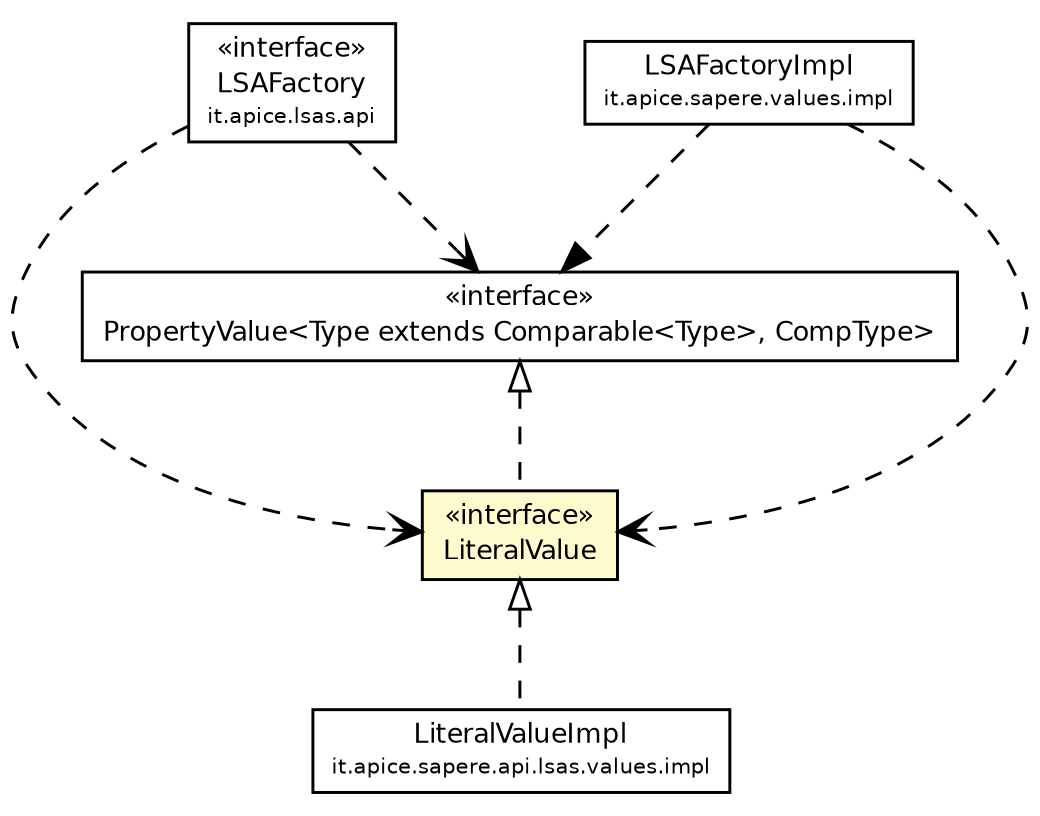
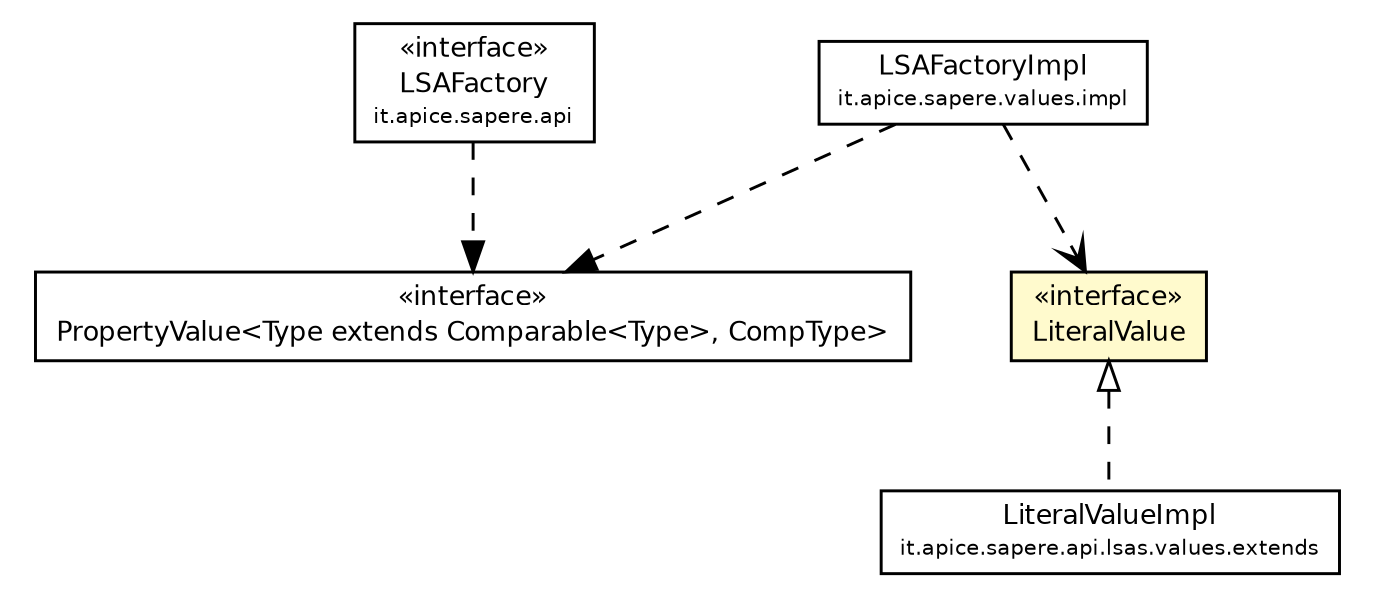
  digraph {
    node [fontcolor=black fontname=Helvetica fontsize=9.0 shape=plaintext]
    edge [arrowhead=open color=black fontcolor=black fontname=Helvetica fontsize=10.0 headport=p labelfontname=Helvetica labelfontsize=10 style=dashed tailport=p]
-   n1 [label=<<table border="0" cellborder="1" cellspacing="0" cellpadding="2" port="p" href="../../LSAFactory.html"> 		<tr><td><table border="0" cellspacing="0" cellpadding="1"> 			<tr><td> &laquo;interface&raquo; </td></tr> 			<tr><td> LSAFactory </td></tr> 			<tr><td><font point-size="7.0"> it.apice.lsas.api </font></td></tr> 		</table></td></tr> 		</table>>]
+   n1 [label=<<table border="0" cellborder="1" cellspacing="0" cellpadding="2" port="p" href="../../LSAFactory.html"> 		<tr><td><table border="0" cellspacing="0" cellpadding="1"> 			<tr><td> &laquo;interface&raquo; </td></tr> 			<tr><td> LSAFactory </td></tr> 			<tr><td><font point-size="7.0"> it.apice.sapere.api </font></td></tr> 		</table></td></tr> 		</table>>]
    n2 [label=<<table border="0" cellborder="1" cellspacing="0" cellpadding="2" port="p" href="./PropertyValue.html"> 		<tr><td><table border="0" cellspacing="0" cellpadding="1"> 			<tr><td> &laquo;interface&raquo; </td></tr> 			<tr><td> PropertyValue&lt;Type extends Comparable&lt;Type&gt;, CompType&gt; </td></tr> 		</table></td></tr> 		</table>>]
    n3 [label=<<table border="0" cellborder="1" cellspacing="0" cellpadding="2" port="p" bgcolor="lemonChiffon" href="./LiteralValue.html"> 		<tr><td><table border="0" cellspacing="0" cellpadding="1"> 			<tr><td> &laquo;interface&raquo; </td></tr> 			<tr><td> LiteralValue </td></tr> 		</table></td></tr> 		</table>>]
-   n4 [label=<<table border="0" cellborder="1" cellspacing="0" cellpadding="2" port="p" href="./impl/LiteralValueImpl.html"> 		<tr><td><table border="0" cellspacing="0" cellpadding="1"> 			<tr><td> LiteralValueImpl </td></tr> 			<tr><td><font point-size="7.0"> it.apice.sapere.api.lsas.values.impl </font></td></tr> 		</table></td></tr> 		</table>>]
+   n4 [label=<<table border="0" cellborder="1" cellspacing="0" cellpadding="2" port="p" href="./impl/LiteralValueImpl.html"> 		<tr><td><table border="0" cellspacing="0" cellpadding="1"> 			<tr><td> LiteralValueImpl </td></tr> 			<tr><td><font point-size="7.0"> it.apice.sapere.api.lsas.values.extends </font></td></tr> 		</table></td></tr> 		</table>>]
    n5 [label=<<table border="0" cellborder="1" cellspacing="0" cellpadding="2" port="p" href="../../impl/LSAFactoryImpl.html"> 		<tr><td><table border="0" cellspacing="0" cellpadding="1"> 			<tr><td> LSAFactoryImpl </td></tr> 			<tr><td><font point-size="7.0"> it.apice.sapere.values.impl </font></td></tr> 		</table></td></tr> 		</table>>]
-   n1 -> n2
-   n1 -> n3
-   n2 -> n3 [arrowtail=empty dir=back fontsize=10 arrowhead="" color="" fontcolor=""]
+   n1 -> n2 [arrowhead=normal]
    n3 -> n4 [arrowtail=empty dir=back fontsize=10 arrowhead="" color="" fontcolor=""]
    n5 -> n2 [arrowhead=normal]
    n5 -> n3
  }
